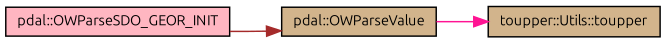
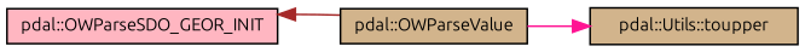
  digraph {
    fontname=Ubuntu
    rankdir=LR
    node [color=black fillcolor=tan fontname=Ubuntu fontsize=10 shape=record style=filled]
    edge [fontname=Ubuntu fontsize=10 labelfontname=Helvetica labelfontsize=10 style=solid]
    n1 [fillcolor=lightpink fontcolor=black height=0.2 label="pdal::OWParseSDO_GEOR_INIT" width=0.4]
    n2 [height=0.2 label="pdal::OWParseValue" width=0.4]
-   n3 [height=0.2 label="toupper::Utils::toupper" width=0.4]
-   n1 -> n2 [color=brown]
+   n3 [height=0.2 label="pdal::Utils::toupper" width=0.4]
+   n2 -> n1 [color=brown]
    n2 -> n3 [color=deeppink]
  }
